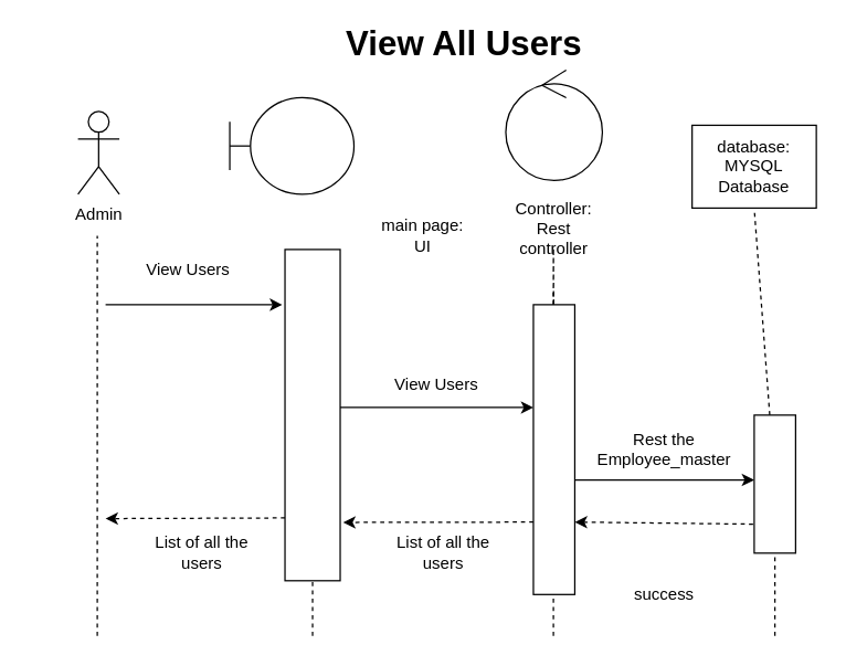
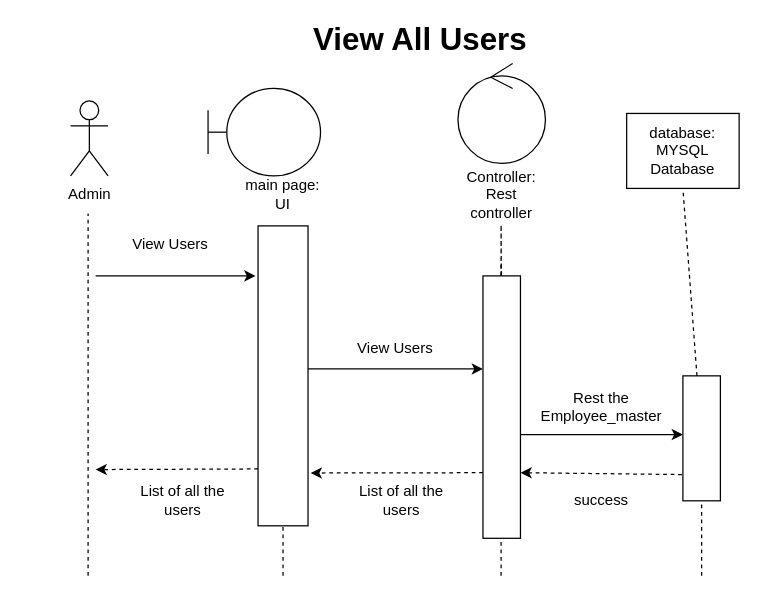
  <mxCell id="0" />
  <mxCell id="1" parent="0" />
  <mxCell id="2" value="ADMIN" style="shape=umlActor;verticalLabelPosition=bottom;labelBackgroundColor=#ffffff;verticalAlign=top;html=1;outlineConnect=0;" parent="1" vertex="1"><mxGeometry x="56" y="80" width="30" height="60" as="geometry" /></mxCell>
  <mxCell id="3" value="" style="shape=umlBoundary;whiteSpace=wrap;html=1;" parent="1" vertex="1"><mxGeometry x="166" y="70" width="90" height="70" as="geometry" /></mxCell>
  <mxCell id="4" value="" style="ellipse;shape=umlControl;whiteSpace=wrap;html=1;" parent="1" vertex="1"><mxGeometry x="366" y="50" width="70" height="80" as="geometry" /></mxCell>
  <mxCell id="5" value="database:&lt;br&gt;MYSQL Database" style="rounded=0;whiteSpace=wrap;html=1;" parent="1" vertex="1"><mxGeometry x="501" y="90" width="90" height="60" as="geometry" /></mxCell>
  <mxCell id="6" value="" style="endArrow=none;html=1;dashed=1;" parent="1" source="28" edge="1"><mxGeometry width="50" height="50" relative="1" as="geometry"><mxPoint x="400.5" y="460" as="sourcePoint" /><mxPoint x="400.5" y="210" as="targetPoint" /><Array as="points" /></mxGeometry></mxCell>
  <mxCell id="7" value="" style="endArrow=none;html=1;dashed=1;entryX=0.5;entryY=1;entryDx=0;entryDy=0;" parent="1" source="15" target="5" edge="1"><mxGeometry width="50" height="50" relative="1" as="geometry"><mxPoint x="576" y="674" as="sourcePoint" /><mxPoint x="575.96" y="149.98" as="targetPoint" /><Array as="points" /></mxGeometry></mxCell>
  <mxCell id="8" value="" style="endArrow=none;html=1;dashed=1;" parent="1" edge="1"><mxGeometry width="50" height="50" relative="1" as="geometry"><mxPoint x="70" y="460" as="sourcePoint" /><mxPoint x="70" y="170" as="targetPoint" /><Array as="points" /></mxGeometry></mxCell>
  <mxCell id="9" value="" style="endArrow=classic;html=1;" parent="1" edge="1"><mxGeometry width="50" height="50" relative="1" as="geometry"><mxPoint x="76" y="220" as="sourcePoint" /><mxPoint x="204" y="220" as="targetPoint" /></mxGeometry></mxCell>
  <mxCell id="10" value="View Users" style="text;html=1;strokeColor=none;fillColor=none;align=center;verticalAlign=middle;whiteSpace=wrap;rounded=0;" parent="1" vertex="1"><mxGeometry x="96" y="180" width="80" height="30" as="geometry" /></mxCell>
  <mxCell id="11" value="" style="rounded=0;whiteSpace=wrap;html=1;direction=south;" parent="1" vertex="1"><mxGeometry x="206" y="180" width="40" height="240" as="geometry" /></mxCell>
  <mxCell id="12" value="View Users" style="text;html=1;strokeColor=none;fillColor=none;align=center;verticalAlign=middle;whiteSpace=wrap;rounded=0;" parent="1" vertex="1"><mxGeometry x="266" y="262.5" width="100" height="30" as="geometry" /></mxCell>
  <mxCell id="13" value="Rest the Employee_master" style="text;html=1;strokeColor=none;fillColor=none;align=center;verticalAlign=middle;whiteSpace=wrap;rounded=0;" parent="1" vertex="1"><mxGeometry x="431" y="310" width="100" height="30" as="geometry" /></mxCell>
  <mxCell id="14" value="" style="endArrow=classic;html=1;entryX=0.5;entryY=1;entryDx=0;entryDy=0;exitX=0.5;exitY=0;exitDx=0;exitDy=0;" parent="1" edge="1"><mxGeometry width="50" height="50" relative="1" as="geometry"><mxPoint x="416" y="347" as="sourcePoint" /><mxPoint x="546" y="347" as="targetPoint" /></mxGeometry></mxCell>
  <mxCell id="15" value="" style="rounded=0;whiteSpace=wrap;html=1;direction=south;" parent="1" vertex="1"><mxGeometry x="546" y="300" width="30" height="100" as="geometry" /></mxCell>
  <mxCell id="16" value="" style="endArrow=none;dashed=1;html=1;entryX=1;entryY=0.5;entryDx=0;entryDy=0;" parent="1" target="15" edge="1"><mxGeometry width="50" height="50" relative="1" as="geometry"><mxPoint x="561" y="460" as="sourcePoint" /><mxPoint x="256" y="950" as="targetPoint" /></mxGeometry></mxCell>
  <mxCell id="17" value="" style="endArrow=none;dashed=1;html=1;entryX=1;entryY=0.5;entryDx=0;entryDy=0;" parent="1" target="11" edge="1"><mxGeometry width="50" height="50" relative="1" as="geometry"><mxPoint x="226" y="460" as="sourcePoint" /><mxPoint x="106" y="700" as="targetPoint" /></mxGeometry></mxCell>
  <mxCell id="18" value="" style="endArrow=classic;html=1;exitX=0.79;exitY=1.027;exitDx=0;exitDy=0;dashed=1;exitPerimeter=0;entryX=0.75;entryY=0;entryDx=0;entryDy=0;" parent="1" source="15" target="28" edge="1"><mxGeometry width="50" height="50" relative="1" as="geometry"><mxPoint x="56" y="770" as="sourcePoint" /><mxPoint x="407" y="378" as="targetPoint" /></mxGeometry></mxCell>
  <mxCell id="19" value="" style="endArrow=classic;html=1;dashed=1;exitX=0.75;exitY=1;exitDx=0;exitDy=0;entryX=0.824;entryY=-0.053;entryDx=0;entryDy=0;entryPerimeter=0;" parent="1" source="28" target="11" edge="1"><mxGeometry width="50" height="50" relative="1" as="geometry"><mxPoint x="56" y="770" as="sourcePoint" /><mxPoint x="106" y="720" as="targetPoint" /></mxGeometry></mxCell>
  <mxCell id="20" value="List of all the users" style="text;html=1;strokeColor=none;fillColor=none;align=center;verticalAlign=middle;whiteSpace=wrap;rounded=0;" parent="1" vertex="1"><mxGeometry x="271" y="385" width="100" height="30" as="geometry" /></mxCell>
  <mxCell id="21" value="" style="endArrow=classic;html=1;dashed=1;" parent="1" edge="1"><mxGeometry width="50" height="50" relative="1" as="geometry"><mxPoint x="206" y="374.5" as="sourcePoint" /><mxPoint x="76" y="375" as="targetPoint" /></mxGeometry></mxCell>
  <mxCell id="22" value="&lt;b&gt;&lt;font style=&quot;font-size: 25px&quot;&gt;View All Users&lt;/font&gt;&lt;/b&gt;" style="text;html=1;strokeColor=none;fillColor=none;align=center;verticalAlign=middle;whiteSpace=wrap;rounded=0;" parent="1" vertex="1"><mxGeometry x="206" y="20" width="260" height="20" as="geometry" /></mxCell>
- <mxCell id="23" value="main page:&lt;br&gt;UI&lt;br&gt;" style="text;html=1;strokeColor=none;fillColor=none;align=center;verticalAlign=middle;whiteSpace=wrap;rounded=0;" parent="1" vertex="1"><mxGeometry x="261" y="155" width="90" height="30" as="geometry" /></mxCell>
+ <mxCell id="23" value="main page:&lt;br&gt;UI&lt;br&gt;" style="text;html=1;strokeColor=none;fillColor=none;align=center;verticalAlign=middle;whiteSpace=wrap;rounded=0;" parent="1" vertex="1"><mxGeometry x="181" y="140" width="90" height="30" as="geometry" /></mxCell>
  <mxCell id="24" value="Admin" style="rounded=0;whiteSpace=wrap;html=1;strokeColor=none;" parent="1" vertex="1"><mxGeometry x="20.5" y="145" width="101" height="20" as="geometry" /></mxCell>
- <mxCell id="25" value="Controller:&lt;br&gt;Rest controller" style="text;html=1;strokeColor=none;fillColor=none;align=center;verticalAlign=middle;whiteSpace=wrap;rounded=0;" parent="1" vertex="1"><mxGeometry x="381" y="155" width="40" height="20" as="geometry" /></mxCell>
+ <mxCell id="25" value="Controller:&lt;br&gt;Rest controller" style="text;html=1;strokeColor=none;fillColor=none;align=center;verticalAlign=middle;whiteSpace=wrap;rounded=0;" parent="1" vertex="1"><mxGeometry x="381" y="145" width="40" height="20" as="geometry" /></mxCell>
  <mxCell id="26" value="" style="endArrow=none;html=1;dashed=1;" parent="1" target="28" edge="1"><mxGeometry width="50" height="50" relative="1" as="geometry"><mxPoint x="400.5" y="460" as="sourcePoint" /><mxPoint x="400.5" y="210" as="targetPoint" /><Array as="points"><mxPoint x="400.5" y="174" /></Array></mxGeometry></mxCell>
  <mxCell id="27" value="" style="endArrow=classic;html=1;entryX=0.75;entryY=1;entryDx=0;entryDy=0;" parent="1" edge="1"><mxGeometry width="50" height="50" relative="1" as="geometry"><mxPoint x="246" y="294.5" as="sourcePoint" /><mxPoint x="386" y="294.5" as="targetPoint" /></mxGeometry></mxCell>
  <mxCell id="28" value="" style="rounded=0;whiteSpace=wrap;html=1;direction=south;" parent="1" vertex="1"><mxGeometry x="386" y="220" width="30" height="210" as="geometry" /></mxCell>
- <mxCell id="29" value="success" style="text;html=1;strokeColor=none;fillColor=none;align=center;verticalAlign=middle;whiteSpace=wrap;rounded=0;" parent="1" vertex="1"><mxGeometry x="431" y="415" width="100" height="30" as="geometry" /></mxCell>
+ <mxCell id="29" value="success" style="text;html=1;strokeColor=none;fillColor=none;align=center;verticalAlign=middle;whiteSpace=wrap;rounded=0;" parent="1" vertex="1"><mxGeometry x="431" y="385" width="100" height="30" as="geometry" /></mxCell>
  <mxCell id="30" value="List of all the users" style="text;html=1;strokeColor=none;fillColor=none;align=center;verticalAlign=middle;whiteSpace=wrap;rounded=0;" parent="1" vertex="1"><mxGeometry x="96" y="385" width="100" height="30" as="geometry" /></mxCell>
